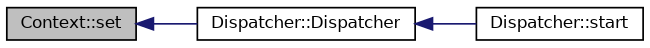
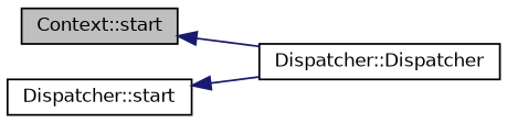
  digraph {
    rankdir=LR
    node [color=black fontname=Helvetica fontsize=10 shape=record]
    edge [color=midnightblue dir=back fontname=Helvetica fontsize=10 labelfontname=Helvetica labelfontsize=10 style=solid]
-   n1 [fillcolor=grey75 fontcolor=black height=0.2 label="Context::set" style=filled width=0.4]
+   n1 [fillcolor=grey75 fontcolor=black height=0.2 label="Context::start" style=filled width=0.4]
    n2 [height=0.2 label="Dispatcher::Dispatcher" width=0.4]
    n3 [height=0.2 label="Dispatcher::start" width=0.4]
    n1 -> n2
-   n2 -> n3
+   n3 -> n2
  }
